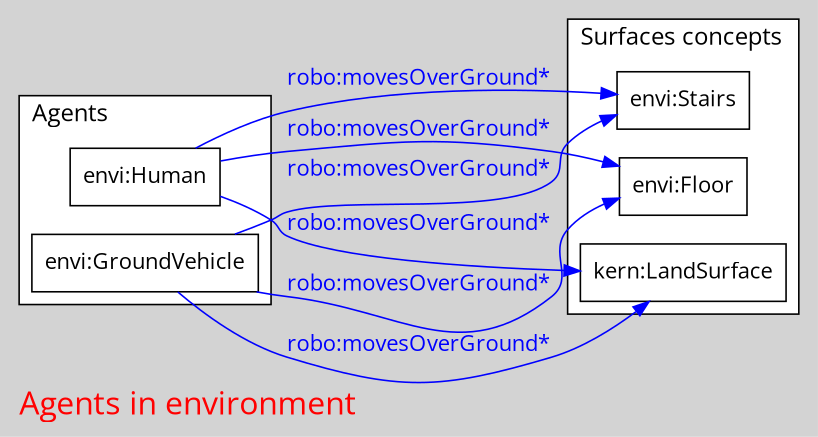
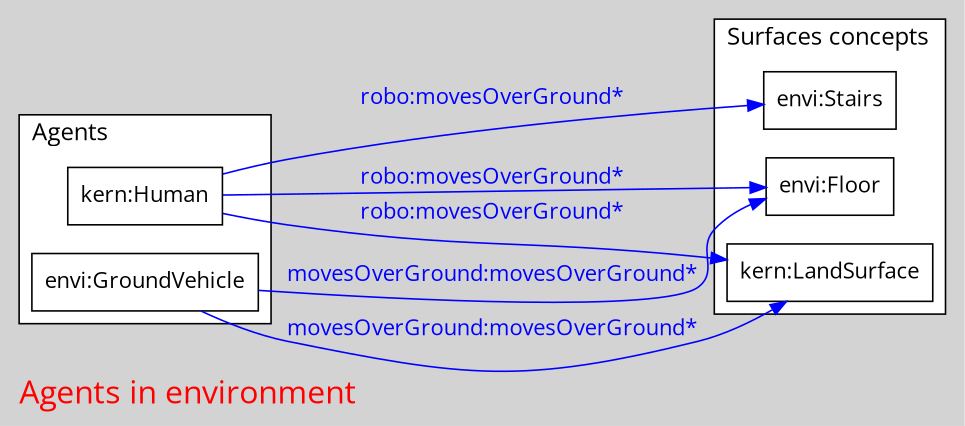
  digraph {
    bgcolor=lightgrey
    fontcolor=red
    fontname="Open Sans"
    fontsize=20
    label="Agents in environment"
    labeljust=left
    rankdir=LR
    node [color="0.0,0.0,0.0" fontcolor="0.0,0.0,0.0" fontname="Open Sans" shape=box]
    edge [color="0.6666667,1.0,1.0" fontcolor="0.6666667,1.0,1.0" fontname="Open Sans" style=filled]
    n1 [height=0.5 label="envi:Stairs" width=1.0625]
    n2 [height=0.5 label="envi:Floor" width=1.0625]
    n3 [height=0.5 label="kern:LandSurface" width=1.6389]
-   n4 [height=0.5 label="envi:Human" width=1.2292]
+   n4 [height=0.5 label="kern:Human" width=1.2292]
    n5 [height=0.5 label="envi:GroundVehicle" width=1.8889]
    subgraph cluster_1 {
      bgcolor=white
      fontcolor=black
      fontsize=15
      label="Surfaces concepts"
      n1
      n2
      n3
    }
    subgraph cluster_2 {
      bgcolor=white
      fontcolor=black
      fontsize=15
      label=Agents
      n4
      n5
    }
    n4 -> n1 [label="robo:movesOverGround*"]
    n4 -> n2 [label="robo:movesOverGround*"]
    n4 -> n3 [label="robo:movesOverGround*"]
-   n5 -> n1 [label="robo:movesOverGround*"]
-   n5 -> n2 [label="robo:movesOverGround*"]
-   n5 -> n3 [label="robo:movesOverGround*"]
+   n5 -> n2 [label="movesOverGround:movesOverGround*"]
+   n5 -> n3 [label="movesOverGround:movesOverGround*"]
  }
